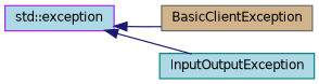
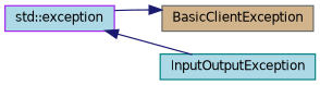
  digraph {
    rankdir=LR
    node [fillcolor=lightblue fontname=Helvetica fontsize=10 shape=record style=filled]
    edge [color=midnightblue dir=back fontname=Helvetica fontsize=10 labelfontname=Helvetica labelfontsize=10 style=solid]
    n1 [color=teal fontcolor=black height=0.2 label=InputOutputException width=0.4]
    n2 [color=gray40 fillcolor=tan height=0.2 label=BasicClientException width=0.4]
    n3 [color=purple height=0.2 label="std::exception" width=0.4]
    n3 -> n1
-   n3 -> n2
+   n2 -> n3
  }
